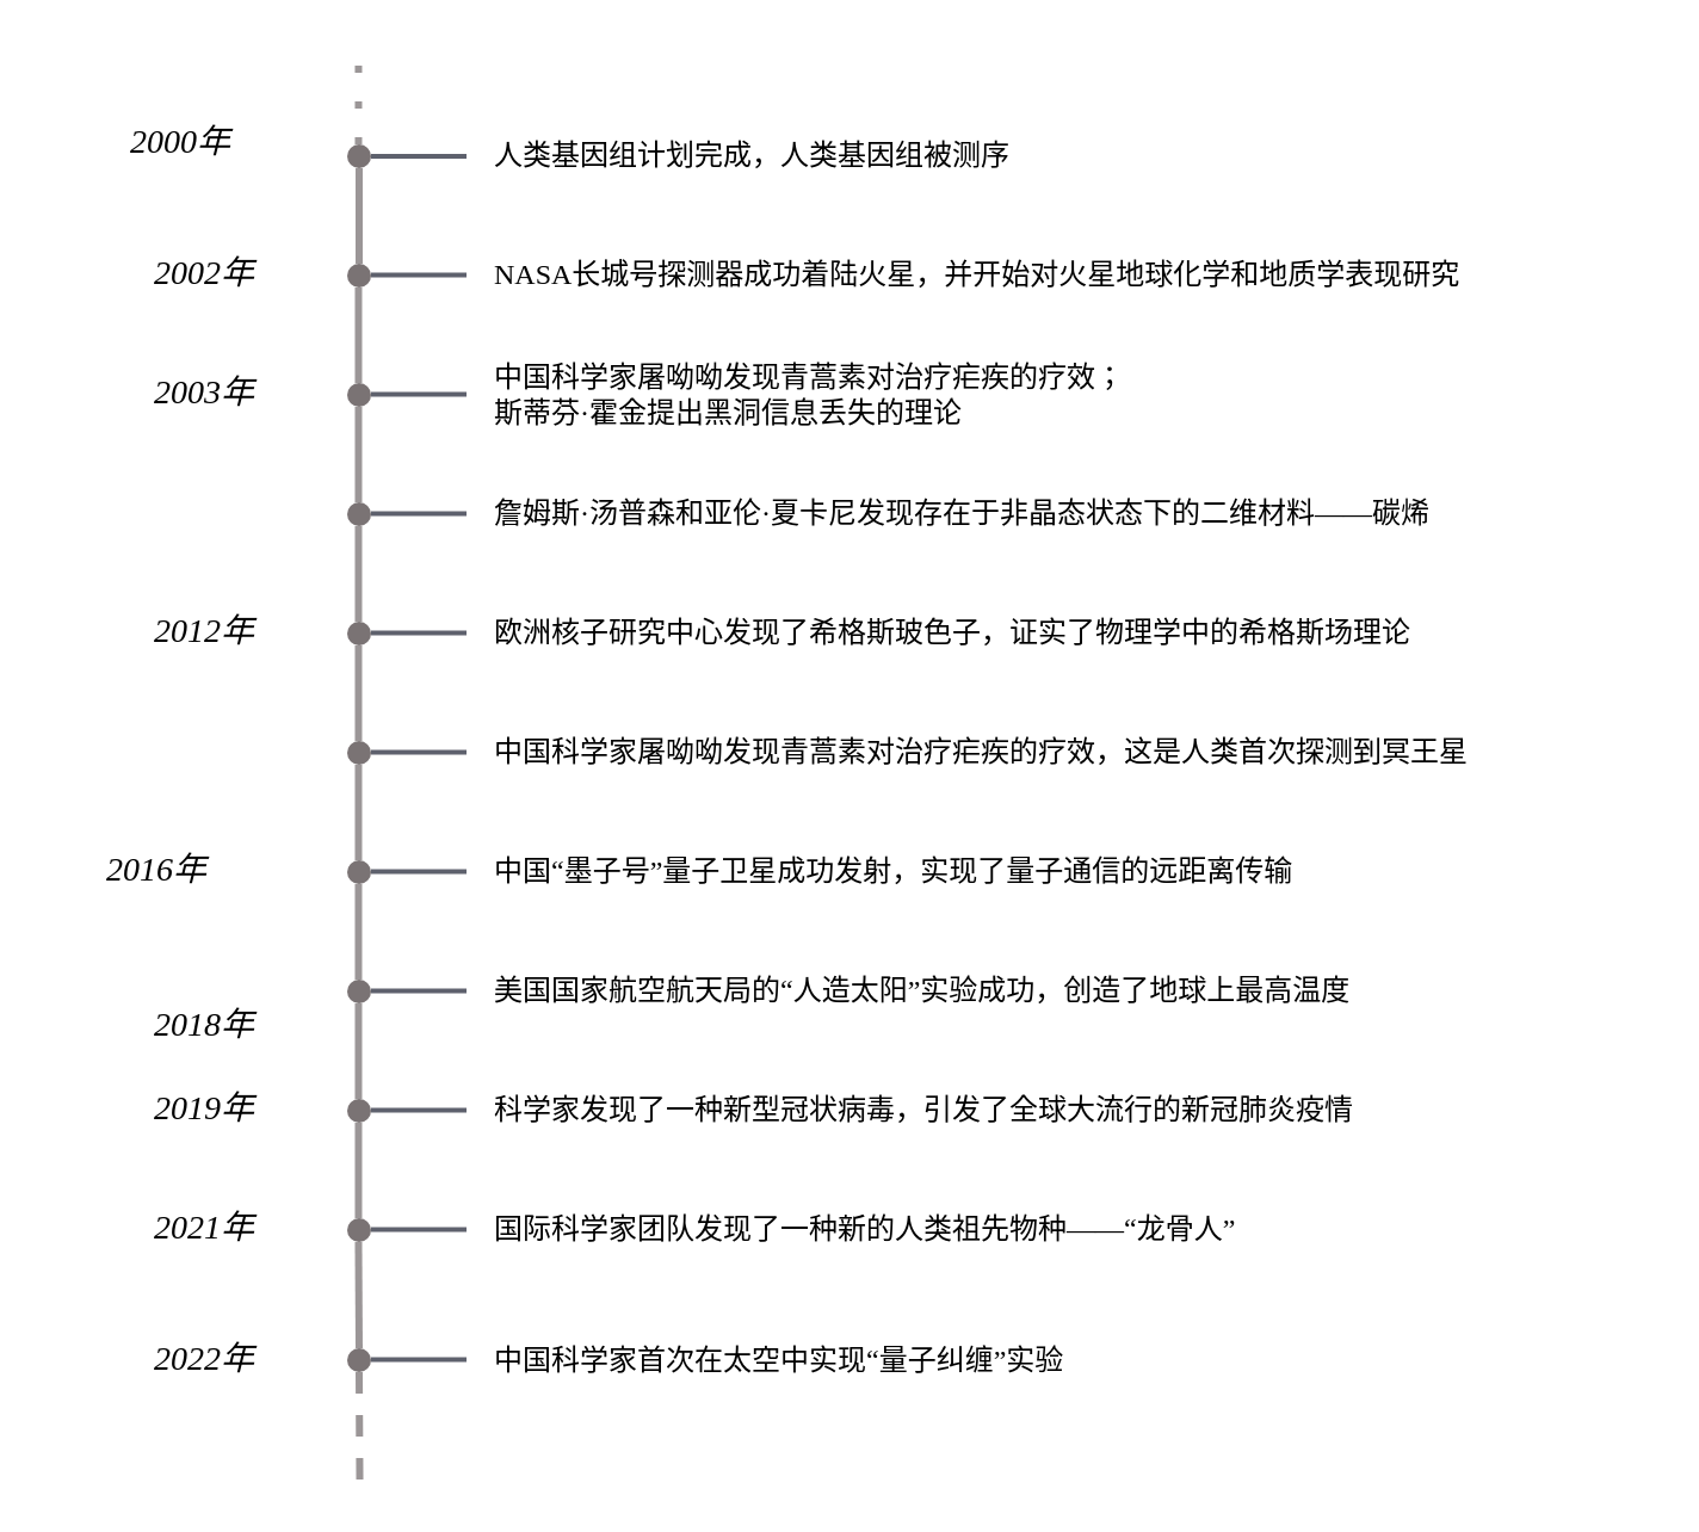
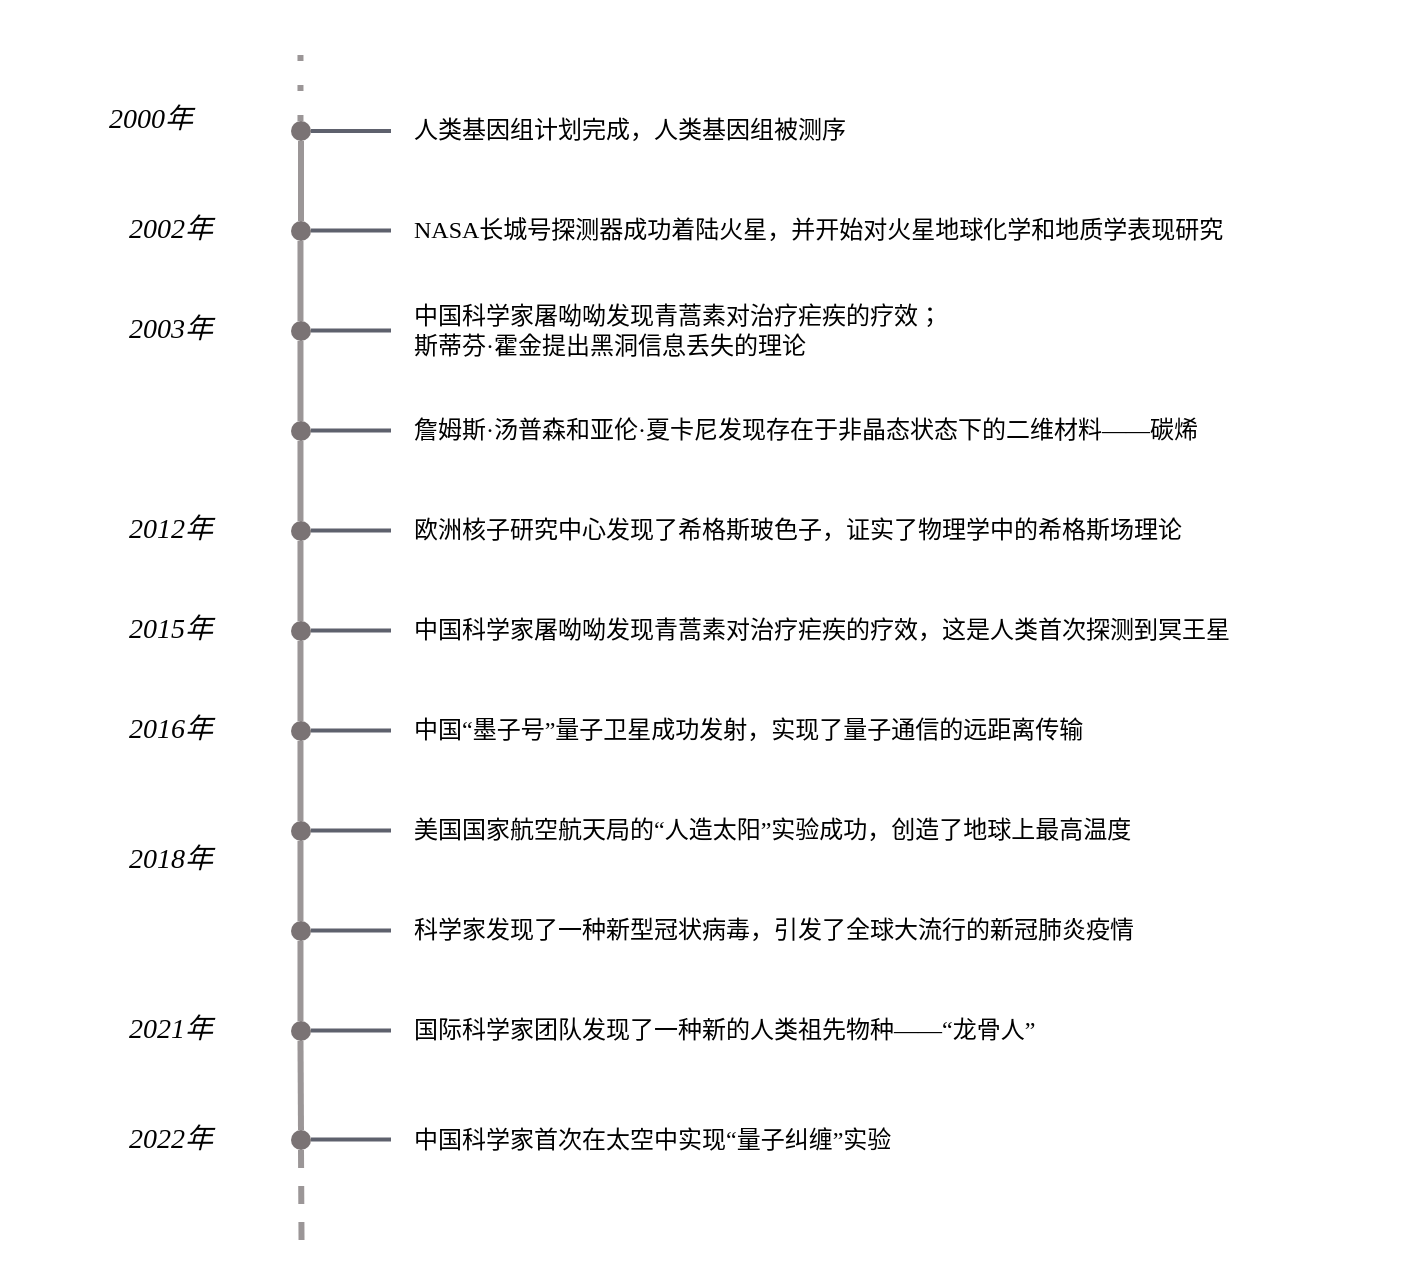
  <mxCell id="0" />
  <mxCell id="1" parent="0" />
  <mxCell id="2" value="" style="ellipse;whiteSpace=wrap;html=1;aspect=fixed;strokeColor=none;fillColor=#7a7374;" parent="1" vertex="1"><mxGeometry x="145" y="60" width="10" height="10" as="geometry" /></mxCell>
  <mxCell id="3" value="" style="ellipse;whiteSpace=wrap;html=1;aspect=fixed;strokeColor=none;fillColor=#7a7374;" parent="1" vertex="1"><mxGeometry x="145" y="110" width="10" height="10" as="geometry" /></mxCell>
  <mxCell id="4" value="" style="ellipse;whiteSpace=wrap;html=1;aspect=fixed;strokeColor=none;fillColor=#7a7374;" parent="1" vertex="1"><mxGeometry x="145" y="160" width="10" height="10" as="geometry" /></mxCell>
  <mxCell id="5" value="" style="ellipse;whiteSpace=wrap;html=1;aspect=fixed;strokeColor=none;fillColor=#7a7374;" parent="1" vertex="1"><mxGeometry x="145" y="210" width="10" height="10" as="geometry" /></mxCell>
  <mxCell id="6" value="" style="ellipse;whiteSpace=wrap;html=1;aspect=fixed;strokeColor=none;fillColor=#7a7374;" parent="1" vertex="1"><mxGeometry x="145" y="260" width="10" height="10" as="geometry" /></mxCell>
  <mxCell id="7" value="" style="ellipse;whiteSpace=wrap;html=1;aspect=fixed;strokeColor=none;fillColor=#7a7374;" parent="1" vertex="1"><mxGeometry x="145" y="310" width="10" height="10" as="geometry" /></mxCell>
  <mxCell id="8" value="" style="ellipse;whiteSpace=wrap;html=1;aspect=fixed;strokeColor=none;fillColor=#7a7374;" parent="1" vertex="1"><mxGeometry x="145" y="360" width="10" height="10" as="geometry" /></mxCell>
  <mxCell id="9" value="" style="ellipse;whiteSpace=wrap;html=1;aspect=fixed;strokeColor=none;fillColor=#7a7374;" parent="1" vertex="1"><mxGeometry x="145" y="410" width="10" height="10" as="geometry" /></mxCell>
  <mxCell id="10" value="" style="ellipse;whiteSpace=wrap;html=1;aspect=fixed;strokeColor=none;fillColor=#7a7374;" parent="1" vertex="1"><mxGeometry x="145" y="460" width="10" height="10" as="geometry" /></mxCell>
  <mxCell id="11" value="" style="ellipse;whiteSpace=wrap;html=1;aspect=fixed;strokeColor=none;fillColor=#7a7374;" parent="1" vertex="1"><mxGeometry x="145" y="510" width="10" height="10" as="geometry" /></mxCell>
  <mxCell id="12" value="" style="ellipse;whiteSpace=wrap;html=1;aspect=fixed;strokeColor=none;fillColor=#7a7374;" parent="1" vertex="1"><mxGeometry x="145" y="564.5" width="10" height="10" as="geometry" /></mxCell>
  <mxCell id="13" value="" style="endArrow=none;html=1;rounded=1;entryX=0.5;entryY=1;entryDx=0;entryDy=0;exitX=0.5;exitY=0;exitDx=0;exitDy=0;strokeColor=#7a7374;strokeWidth=3;opacity=75;" parent="1" source="3" target="2" edge="1"><mxGeometry width="50" height="50" relative="1" as="geometry"><mxPoint x="165" y="110" as="sourcePoint" /><mxPoint x="225" y="80" as="targetPoint" /></mxGeometry></mxCell>
  <mxCell id="14" value="" style="endArrow=none;html=1;rounded=1;entryX=0.5;entryY=1;entryDx=0;entryDy=0;exitX=0.5;exitY=0;exitDx=0;exitDy=0;strokeColor=#7a7374;strokeWidth=3;opacity=75;dashed=1;dashPattern=1 4;" parent="1" edge="1"><mxGeometry width="50" height="50" relative="1" as="geometry"><mxPoint x="149.74" y="60" as="sourcePoint" /><mxPoint x="149.74" y="20" as="targetPoint" /></mxGeometry></mxCell>
  <mxCell id="15" value="" style="endArrow=none;html=1;rounded=1;entryX=0.5;entryY=1;entryDx=0;entryDy=0;exitX=0.5;exitY=0;exitDx=0;exitDy=0;strokeColor=#7a7374;strokeWidth=3;opacity=75;" parent="1" edge="1"><mxGeometry width="50" height="50" relative="1" as="geometry"><mxPoint x="149.74" y="160" as="sourcePoint" /><mxPoint x="149.74" y="120" as="targetPoint" /></mxGeometry></mxCell>
  <mxCell id="16" value="" style="endArrow=none;html=1;rounded=1;entryX=0.5;entryY=1;entryDx=0;entryDy=0;exitX=0.5;exitY=0;exitDx=0;exitDy=0;strokeColor=#7a7374;strokeWidth=3;opacity=75;" parent="1" edge="1"><mxGeometry width="50" height="50" relative="1" as="geometry"><mxPoint x="149.74" y="210" as="sourcePoint" /><mxPoint x="149.74" y="170" as="targetPoint" /></mxGeometry></mxCell>
  <mxCell id="17" value="" style="endArrow=none;html=1;rounded=1;entryX=0.5;entryY=1;entryDx=0;entryDy=0;exitX=0.5;exitY=0;exitDx=0;exitDy=0;strokeColor=#7a7374;strokeWidth=3;opacity=75;" parent="1" edge="1"><mxGeometry width="50" height="50" relative="1" as="geometry"><mxPoint x="149.74" y="260" as="sourcePoint" /><mxPoint x="149.74" y="220" as="targetPoint" /></mxGeometry></mxCell>
  <mxCell id="18" value="" style="endArrow=none;html=1;rounded=1;entryX=0.5;entryY=1;entryDx=0;entryDy=0;exitX=0.5;exitY=0;exitDx=0;exitDy=0;strokeColor=#7a7374;strokeWidth=3;opacity=75;" parent="1" edge="1"><mxGeometry width="50" height="50" relative="1" as="geometry"><mxPoint x="149.74" y="310" as="sourcePoint" /><mxPoint x="149.74" y="270" as="targetPoint" /></mxGeometry></mxCell>
  <mxCell id="19" value="" style="endArrow=none;html=1;rounded=1;entryX=0.5;entryY=1;entryDx=0;entryDy=0;exitX=0.5;exitY=0;exitDx=0;exitDy=0;strokeColor=#7a7374;strokeWidth=3;opacity=75;" parent="1" edge="1"><mxGeometry width="50" height="50" relative="1" as="geometry"><mxPoint x="149.74" y="360" as="sourcePoint" /><mxPoint x="149.74" y="320" as="targetPoint" /></mxGeometry></mxCell>
  <mxCell id="20" value="" style="endArrow=none;html=1;rounded=1;entryX=0.5;entryY=1;entryDx=0;entryDy=0;exitX=0.5;exitY=0;exitDx=0;exitDy=0;strokeColor=#7a7374;strokeWidth=3;opacity=75;" parent="1" edge="1"><mxGeometry width="50" height="50" relative="1" as="geometry"><mxPoint x="149.74" y="410" as="sourcePoint" /><mxPoint x="149.74" y="370" as="targetPoint" /></mxGeometry></mxCell>
  <mxCell id="21" value="" style="endArrow=none;html=1;rounded=1;entryX=0.5;entryY=1;entryDx=0;entryDy=0;exitX=0.5;exitY=0;exitDx=0;exitDy=0;strokeColor=#7a7374;strokeWidth=3;opacity=75;" parent="1" edge="1"><mxGeometry width="50" height="50" relative="1" as="geometry"><mxPoint x="149.74" y="460" as="sourcePoint" /><mxPoint x="149.74" y="420" as="targetPoint" /></mxGeometry></mxCell>
  <mxCell id="22" value="" style="endArrow=none;html=1;rounded=1;entryX=0.5;entryY=1;entryDx=0;entryDy=0;exitX=0.5;exitY=0;exitDx=0;exitDy=0;strokeColor=#7a7374;strokeWidth=3;opacity=75;" parent="1" edge="1"><mxGeometry width="50" height="50" relative="1" as="geometry"><mxPoint x="149.74" y="510" as="sourcePoint" /><mxPoint x="149.74" y="470" as="targetPoint" /></mxGeometry></mxCell>
  <mxCell id="23" value="" style="endArrow=none;html=1;rounded=1;entryX=0.5;entryY=1;entryDx=0;entryDy=0;strokeColor=#7a7374;strokeWidth=3;opacity=75;exitX=0.5;exitY=0;exitDx=0;exitDy=0;" parent="1" source="12" edge="1"><mxGeometry width="50" height="50" relative="1" as="geometry"><mxPoint x="150" y="560" as="sourcePoint" /><mxPoint x="149.74" y="520" as="targetPoint" /></mxGeometry></mxCell>
  <mxCell id="24" value="&lt;span style=&quot;font-size: 14px;&quot;&gt;&lt;i&gt;2000年&lt;/i&gt;&lt;/span&gt;" style="text;strokeColor=none;fillColor=none;html=1;fontSize=7;fontStyle=0;verticalAlign=middle;align=center;fontFamily=Comic Sans MS;" parent="1" vertex="1"><mxGeometry x="25" y="50" width="100" height="20" as="geometry" /></mxCell>
  <mxCell id="25" value="" style="endArrow=none;html=1;rounded=1;exitX=1;exitY=0.5;exitDx=0;exitDy=0;strokeColor=#5e616d;strokeWidth=2;" parent="1" source="2" edge="1"><mxGeometry width="50" height="50" relative="1" as="geometry"><mxPoint x="225" y="75" as="sourcePoint" /><mxPoint x="195" y="65" as="targetPoint" /></mxGeometry></mxCell>
  <mxCell id="26" value="" style="endArrow=none;html=1;rounded=1;exitX=1;exitY=0.5;exitDx=0;exitDy=0;strokeColor=#5e616d;strokeWidth=2;" parent="1" edge="1"><mxGeometry width="50" height="50" relative="1" as="geometry"><mxPoint x="155" y="114.69" as="sourcePoint" /><mxPoint x="195" y="114.69" as="targetPoint" /></mxGeometry></mxCell>
  <mxCell id="27" value="" style="endArrow=none;html=1;rounded=1;exitX=1;exitY=0.5;exitDx=0;exitDy=0;strokeColor=#5e616d;strokeWidth=2;" parent="1" edge="1"><mxGeometry width="50" height="50" relative="1" as="geometry"><mxPoint x="155" y="164.69" as="sourcePoint" /><mxPoint x="195" y="164.69" as="targetPoint" /></mxGeometry></mxCell>
  <mxCell id="28" value="" style="endArrow=none;html=1;rounded=1;exitX=1;exitY=0.5;exitDx=0;exitDy=0;strokeColor=#5e616d;strokeWidth=2;" parent="1" edge="1"><mxGeometry width="50" height="50" relative="1" as="geometry"><mxPoint x="155" y="214.69" as="sourcePoint" /><mxPoint x="195" y="214.69" as="targetPoint" /></mxGeometry></mxCell>
  <mxCell id="29" value="" style="endArrow=none;html=1;rounded=1;exitX=1;exitY=0.5;exitDx=0;exitDy=0;strokeColor=#5e616d;strokeWidth=2;" parent="1" edge="1"><mxGeometry width="50" height="50" relative="1" as="geometry"><mxPoint x="155" y="264.69" as="sourcePoint" /><mxPoint x="195" y="264.69" as="targetPoint" /></mxGeometry></mxCell>
  <mxCell id="30" value="" style="endArrow=none;html=1;rounded=1;exitX=1;exitY=0.5;exitDx=0;exitDy=0;strokeColor=#5e616d;strokeWidth=2;" parent="1" edge="1"><mxGeometry width="50" height="50" relative="1" as="geometry"><mxPoint x="155" y="314.69" as="sourcePoint" /><mxPoint x="195" y="314.69" as="targetPoint" /></mxGeometry></mxCell>
  <mxCell id="31" value="" style="endArrow=none;html=1;rounded=1;exitX=1;exitY=0.5;exitDx=0;exitDy=0;strokeColor=#5e616d;strokeWidth=2;" parent="1" edge="1"><mxGeometry width="50" height="50" relative="1" as="geometry"><mxPoint x="155" y="364.69" as="sourcePoint" /><mxPoint x="195" y="364.69" as="targetPoint" /></mxGeometry></mxCell>
  <mxCell id="32" value="" style="endArrow=none;html=1;rounded=1;exitX=1;exitY=0.5;exitDx=0;exitDy=0;strokeColor=#5e616d;strokeWidth=2;" parent="1" edge="1"><mxGeometry width="50" height="50" relative="1" as="geometry"><mxPoint x="155" y="414.69" as="sourcePoint" /><mxPoint x="195" y="414.69" as="targetPoint" /></mxGeometry></mxCell>
  <mxCell id="33" value="" style="endArrow=none;html=1;rounded=1;exitX=1;exitY=0.5;exitDx=0;exitDy=0;strokeColor=#5e616d;strokeWidth=2;" parent="1" edge="1"><mxGeometry width="50" height="50" relative="1" as="geometry"><mxPoint x="155" y="464.69" as="sourcePoint" /><mxPoint x="195" y="464.69" as="targetPoint" /></mxGeometry></mxCell>
  <mxCell id="34" value="" style="endArrow=none;html=1;rounded=1;exitX=1;exitY=0.5;exitDx=0;exitDy=0;strokeColor=#5e616d;strokeWidth=2;" parent="1" edge="1"><mxGeometry width="50" height="50" relative="1" as="geometry"><mxPoint x="155" y="514.69" as="sourcePoint" /><mxPoint x="195" y="514.69" as="targetPoint" /></mxGeometry></mxCell>
  <mxCell id="35" value="" style="endArrow=none;html=1;rounded=1;exitX=1;exitY=0.5;exitDx=0;exitDy=0;strokeColor=#5e616d;strokeWidth=2;" parent="1" edge="1"><mxGeometry width="50" height="50" relative="1" as="geometry"><mxPoint x="155" y="569.19" as="sourcePoint" /><mxPoint x="195" y="569.19" as="targetPoint" /></mxGeometry></mxCell>
  <mxCell id="36" value="&lt;span style=&quot;font-size: 14px;&quot;&gt;&lt;i&gt;2002&lt;/i&gt;&lt;/span&gt;&lt;i style=&quot;border-color: var(--border-color); font-size: 14px;&quot;&gt;年&lt;/i&gt;" style="text;strokeColor=none;fillColor=none;html=1;fontSize=7;fontStyle=0;verticalAlign=middle;align=center;fontFamily=Comic Sans MS;" parent="1" vertex="1"><mxGeometry x="35" y="105" width="100" height="20" as="geometry" /></mxCell>
  <mxCell id="37" value="&lt;span style=&quot;font-size: 14px;&quot;&gt;&lt;i&gt;2003&lt;/i&gt;&lt;/span&gt;&lt;i style=&quot;border-color: var(--border-color); font-size: 14px;&quot;&gt;年&lt;/i&gt;" style="text;strokeColor=none;fillColor=none;html=1;fontSize=7;fontStyle=0;verticalAlign=middle;align=center;fontFamily=Comic Sans MS;" parent="1" vertex="1"><mxGeometry x="35" y="155" width="100" height="20" as="geometry" /></mxCell>
  <mxCell id="38" value="&lt;span style=&quot;font-size: 14px;&quot;&gt;&lt;i&gt;2012&lt;/i&gt;&lt;/span&gt;&lt;i style=&quot;border-color: var(--border-color); font-size: 14px;&quot;&gt;年&lt;/i&gt;" style="text;strokeColor=none;fillColor=none;html=1;fontSize=7;fontStyle=0;verticalAlign=middle;align=center;fontFamily=Comic Sans MS;" parent="1" vertex="1"><mxGeometry x="35" y="255" width="100" height="20" as="geometry" /></mxCell>
- <mxCell id="40" value="&lt;span style=&quot;font-size: 14px;&quot;&gt;&lt;i&gt;2016&lt;/i&gt;&lt;/span&gt;&lt;i style=&quot;border-color: var(--border-color); font-size: 14px;&quot;&gt;年&lt;/i&gt;" style="text;strokeColor=none;fillColor=none;html=1;fontSize=7;fontStyle=0;verticalAlign=middle;align=center;fontFamily=Comic Sans MS;" parent="1" vertex="1"><mxGeometry x="15" y="354.5" width="100" height="20" as="geometry" /></mxCell>
+ <mxCell id="39" value="&lt;span style=&quot;font-size: 14px;&quot;&gt;&lt;i&gt;2015&lt;/i&gt;&lt;/span&gt;&lt;i style=&quot;border-color: var(--border-color); font-size: 14px;&quot;&gt;年&lt;/i&gt;" style="text;strokeColor=none;fillColor=none;html=1;fontSize=7;fontStyle=0;verticalAlign=middle;align=center;fontFamily=Comic Sans MS;" parent="1" vertex="1"><mxGeometry x="35" y="305" width="100" height="20" as="geometry" /></mxCell>
+ <mxCell id="40" value="&lt;span style=&quot;font-size: 14px;&quot;&gt;&lt;i&gt;2016&lt;/i&gt;&lt;/span&gt;&lt;i style=&quot;border-color: var(--border-color); font-size: 14px;&quot;&gt;年&lt;/i&gt;" style="text;strokeColor=none;fillColor=none;html=1;fontSize=7;fontStyle=0;verticalAlign=middle;align=center;fontFamily=Comic Sans MS;" parent="1" vertex="1"><mxGeometry x="35" y="354.5" width="100" height="20" as="geometry" /></mxCell>
  <mxCell id="41" value="&lt;span style=&quot;font-size: 14px;&quot;&gt;&lt;i&gt;2018&lt;/i&gt;&lt;/span&gt;&lt;i style=&quot;border-color: var(--border-color); font-size: 14px;&quot;&gt;年&lt;/i&gt;" style="text;strokeColor=none;fillColor=none;html=1;fontSize=7;fontStyle=0;verticalAlign=middle;align=center;fontFamily=Comic Sans MS;" parent="1" vertex="1"><mxGeometry x="35" y="419.5" width="100" height="20" as="geometry" /></mxCell>
- <mxCell id="42" value="&lt;span style=&quot;font-size: 14px;&quot;&gt;&lt;i&gt;2019&lt;/i&gt;&lt;/span&gt;&lt;i style=&quot;border-color: var(--border-color); font-size: 14px;&quot;&gt;年&lt;/i&gt;" style="text;strokeColor=none;fillColor=none;html=1;fontSize=7;fontStyle=0;verticalAlign=middle;align=center;fontFamily=Comic Sans MS;" parent="1" vertex="1"><mxGeometry x="35" y="454.5" width="100" height="20" as="geometry" /></mxCell>
  <mxCell id="43" value="&lt;span style=&quot;font-size: 14px;&quot;&gt;&lt;i&gt;2021&lt;/i&gt;&lt;/span&gt;&lt;i style=&quot;border-color: var(--border-color); font-size: 14px;&quot;&gt;年&lt;/i&gt;" style="text;strokeColor=none;fillColor=none;html=1;fontSize=7;fontStyle=0;verticalAlign=middle;align=center;fontFamily=Comic Sans MS;" parent="1" vertex="1"><mxGeometry x="35" y="504.5" width="100" height="20" as="geometry" /></mxCell>
  <mxCell id="44" value="&lt;span style=&quot;font-size: 14px;&quot;&gt;&lt;i&gt;2022&lt;/i&gt;&lt;/span&gt;&lt;i style=&quot;border-color: var(--border-color); font-size: 14px;&quot;&gt;年&lt;/i&gt;" style="text;strokeColor=none;fillColor=none;html=1;fontSize=7;fontStyle=0;verticalAlign=middle;align=center;fontFamily=Comic Sans MS;" parent="1" vertex="1"><mxGeometry x="20" y="559.5" width="130" height="20" as="geometry" /></mxCell>
  <mxCell id="45" value="&lt;font face=&quot;Times New Roman&quot;&gt;人类基因组计划完成，人类基因组被测序&lt;/font&gt;" style="text;html=1;strokeColor=none;fillColor=none;align=left;verticalAlign=middle;whiteSpace=wrap;rounded=0;" parent="1" vertex="1"><mxGeometry x="205" y="55" width="380" height="20" as="geometry" /></mxCell>
  <mxCell id="46" value="&lt;font face=&quot;Times New Roman&quot;&gt;NASA长城号探测器成功着陆火星，并开始对火星地球化学和地质学表现研究&lt;/font&gt;" style="text;html=1;strokeColor=none;fillColor=none;align=left;verticalAlign=middle;whiteSpace=wrap;rounded=0;" parent="1" vertex="1"><mxGeometry x="205" y="105" width="480" height="20" as="geometry" /></mxCell>
  <mxCell id="47" value="&lt;font face=&quot;Times New Roman&quot;&gt;中国科学家屠呦呦发现青蒿素对治疗疟疾的疗效；&lt;br&gt;斯蒂芬·霍金提出黑洞信息丢失的理论&lt;/font&gt;" style="text;html=1;strokeColor=none;fillColor=none;align=left;verticalAlign=middle;whiteSpace=wrap;rounded=0;" parent="1" vertex="1"><mxGeometry x="205" y="155" width="360" height="20" as="geometry" /></mxCell>
  <mxCell id="48" value="&lt;font face=&quot;Times New Roman&quot;&gt;詹姆斯·汤普森和亚伦·夏卡尼发现存在于非晶态状态下的二维材料——碳烯&lt;/font&gt;" style="text;html=1;strokeColor=none;fillColor=none;align=left;verticalAlign=middle;whiteSpace=wrap;rounded=0;" parent="1" vertex="1"><mxGeometry x="205" y="205" width="435" height="20" as="geometry" /></mxCell>
  <mxCell id="49" value="欧洲核子研究中心发现了希格斯玻色子，证实了物理学中的希格斯场理论" style="text;html=1;strokeColor=none;fillColor=none;align=left;verticalAlign=middle;whiteSpace=wrap;rounded=0;" parent="1" vertex="1"><mxGeometry x="205" y="255" width="400" height="20" as="geometry" /></mxCell>
  <mxCell id="50" value="&lt;font face=&quot;Times New Roman&quot;&gt;中国科学家屠呦呦发现青蒿素对治疗疟疾的疗效，这是人类首次探测到冥王星&lt;/font&gt;" style="text;html=1;strokeColor=none;fillColor=none;align=left;verticalAlign=middle;whiteSpace=wrap;rounded=0;" parent="1" vertex="1"><mxGeometry x="205" y="305" width="485" height="20" as="geometry" /></mxCell>
  <mxCell id="51" value="&lt;font face=&quot;Times New Roman&quot;&gt;中国“墨子号”量子卫星成功发射，实现了量子通信的远距离传输&lt;/font&gt;" style="text;html=1;strokeColor=none;fillColor=none;align=left;verticalAlign=middle;whiteSpace=wrap;rounded=0;" parent="1" vertex="1"><mxGeometry x="205" y="355" width="425" height="20" as="geometry" /></mxCell>
  <mxCell id="52" value="&lt;font face=&quot;Times New Roman&quot;&gt;美国国家航空航天局的“人造太阳”实验成功，创造了地球上最高温度&lt;/font&gt;" style="text;html=1;strokeColor=none;fillColor=none;align=left;verticalAlign=middle;whiteSpace=wrap;rounded=0;" parent="1" vertex="1"><mxGeometry x="205" y="405" width="455" height="20" as="geometry" /></mxCell>
  <mxCell id="53" value="科学家发现了一种新型冠状病毒，引发了全球大流行的新冠肺炎疫情" style="text;html=1;strokeColor=none;fillColor=none;align=left;verticalAlign=middle;whiteSpace=wrap;rounded=0;" parent="1" vertex="1"><mxGeometry x="205" y="455" width="405" height="20" as="geometry" /></mxCell>
  <mxCell id="54" value="&lt;font face=&quot;Times New Roman&quot;&gt;国际科学家团队发现了一种新的人类祖先物种——“龙骨人”&lt;/font&gt;" style="text;html=1;strokeColor=none;fillColor=none;align=left;verticalAlign=middle;whiteSpace=wrap;rounded=0;" parent="1" vertex="1"><mxGeometry x="205" y="505" width="340" height="20" as="geometry" /></mxCell>
  <mxCell id="55" value="&lt;font face=&quot;Times New Roman&quot;&gt;中国科学家首次在太空中实现“量子纠缠”实验&lt;/font&gt;" style="text;html=1;strokeColor=none;fillColor=none;align=left;verticalAlign=middle;whiteSpace=wrap;rounded=0;" parent="1" vertex="1"><mxGeometry x="205" y="559.5" width="325" height="20" as="geometry" /></mxCell>
  <mxCell id="56" value="" style="endArrow=none;html=1;rounded=1;entryX=0.5;entryY=1;entryDx=0;entryDy=0;strokeColor=#7a7374;strokeWidth=3;opacity=75;exitX=0.5;exitY=0;exitDx=0;exitDy=0;dashed=1;" edge="1" parent="1"><mxGeometry width="50" height="50" relative="1" as="geometry"><mxPoint x="150.26" y="619.5" as="sourcePoint" /><mxPoint x="150" y="574.5" as="targetPoint" /></mxGeometry></mxCell>
